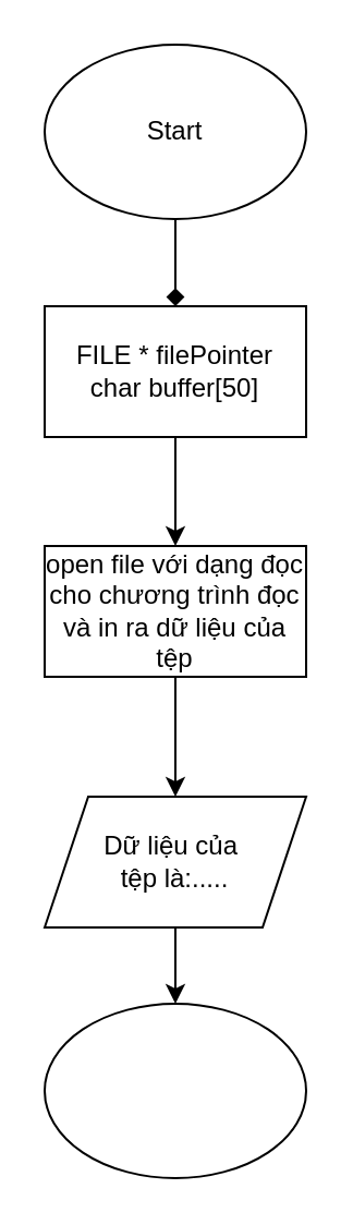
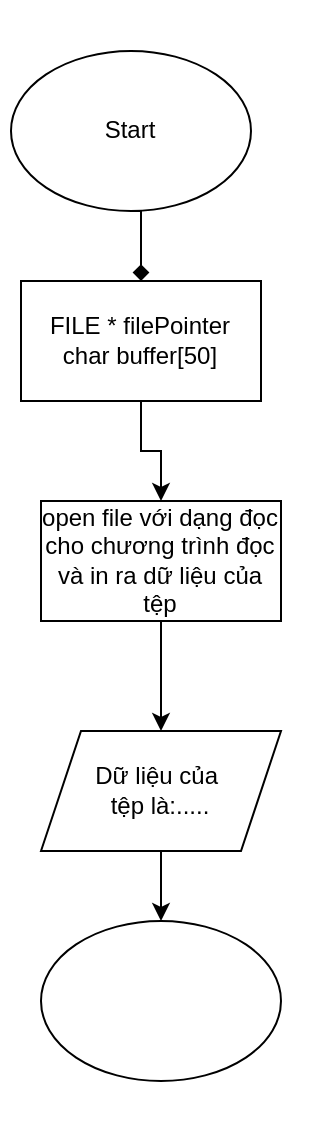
  <mxCell id="0" />
  <mxCell id="1" parent="0" />
  <mxCell id="2" style="edgeStyle=orthogonalEdgeStyle;rounded=0;orthogonalLoop=1;jettySize=auto;html=1;exitX=0.5;exitY=1;exitDx=0;exitDy=0;entryX=0.5;entryY=0;entryDx=0;entryDy=0;endArrow=diamond;" edge="1" parent="1" source="3" target="5"><mxGeometry relative="1" as="geometry" /></mxCell>
- <mxCell id="3" value="Start" style="ellipse;whiteSpace=wrap;html=1;" vertex="1" parent="1"><mxGeometry x="20" y="20" width="120" height="80" as="geometry" /></mxCell>
+ <mxCell id="3" value="Start" style="ellipse;whiteSpace=wrap;html=1;" vertex="1" parent="1"><mxGeometry x="5" y="25" width="120" height="80" as="geometry" /></mxCell>
  <mxCell id="4" style="edgeStyle=orthogonalEdgeStyle;rounded=0;orthogonalLoop=1;jettySize=auto;html=1;exitX=0.5;exitY=1;exitDx=0;exitDy=0;entryX=0.5;entryY=0;entryDx=0;entryDy=0;" edge="1" parent="1" source="5" target="7"><mxGeometry relative="1" as="geometry" /></mxCell>
- <mxCell id="5" value="FILE * filePointer&lt;br&gt;char buffer[50]" style="rounded=0;whiteSpace=wrap;html=1;" vertex="1" parent="1"><mxGeometry x="20" y="140" width="120" height="60" as="geometry" /></mxCell>
+ <mxCell id="5" value="FILE * filePointer&lt;br&gt;char buffer[50]" style="rounded=0;whiteSpace=wrap;html=1;" vertex="1" parent="1"><mxGeometry x="10" y="140" width="120" height="60" as="geometry" /></mxCell>
  <mxCell id="6" style="edgeStyle=orthogonalEdgeStyle;rounded=0;orthogonalLoop=1;jettySize=auto;html=1;exitX=0.5;exitY=1;exitDx=0;exitDy=0;" edge="1" parent="1" source="7" target="9"><mxGeometry relative="1" as="geometry" /></mxCell>
  <mxCell id="7" value="open file với dạng đọc&lt;br&gt;cho chương trình đọc và in ra dữ liệu của tệp" style="rounded=0;whiteSpace=wrap;html=1;" vertex="1" parent="1"><mxGeometry x="20" y="250" width="120" height="60" as="geometry" /></mxCell>
  <mxCell id="8" style="edgeStyle=orthogonalEdgeStyle;rounded=0;orthogonalLoop=1;jettySize=auto;html=1;exitX=0.5;exitY=1;exitDx=0;exitDy=0;" edge="1" parent="1" source="9" target="10"><mxGeometry relative="1" as="geometry" /></mxCell>
  <mxCell id="9" value="Dữ liệu của&amp;nbsp;&lt;br&gt;tệp là:....." style="shape=parallelogram;perimeter=parallelogramPerimeter;whiteSpace=wrap;html=1;fixedSize=1;" vertex="1" parent="1"><mxGeometry x="20" y="365" width="120" height="60" as="geometry" /></mxCell>
  <mxCell id="10" value="" style="ellipse;whiteSpace=wrap;html=1;" vertex="1" parent="1"><mxGeometry x="20" y="460" width="120" height="80" as="geometry" /></mxCell>
